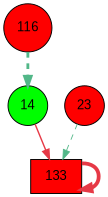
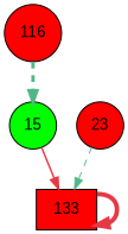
  digraph {
    rankdir=TB
    fontname="Liberation Sans"
    node [fillcolor="#fe0000" shape=circle style=filled fontname="Liberation Sans"]
    edge [color="#52b788" fontname="Liberation Sans"]
    n1 [label=116]
-   n2 [fillcolor="#00fe00" label=14]
+   n2 [fillcolor="#00fe00" label=15]
    n3 [label=133 shape=box]
    n4 [label=23]
    n1 -> n2 [penwidth=3.00 style=dashed]
    n2 -> n3 [color="#e63946" penwidth=1.49]
    n3 -> n3 [color="#e63946" penwidth=4.00]
    n4 -> n3 [penwidth=0.92 style=dashed]
  }
